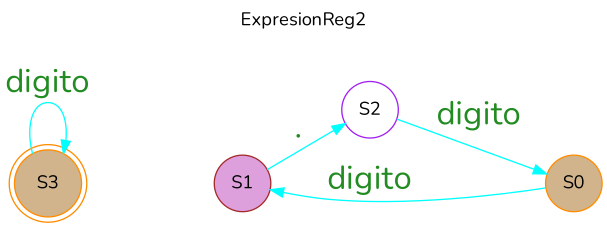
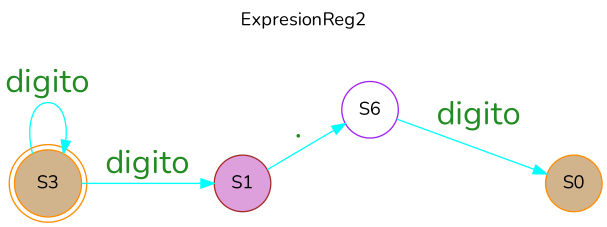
  digraph {
    bgcolor=white
    fontname=Nunito
    forcelabels=true
    label=ExpresionReg2
    labelloc=t
    nodesep=0.5
    rankdir=LR
    splines=true
    node [color=darkorange fillcolor=tan fontname=Nunito shape=circle style=filled]
    edge [color=cyan fontcolor=forestgreen fontname=Nunito fontsize=25]
    S1 [color=brown fillcolor=plum]
    S0
-   S2 [color=purple fillcolor=white]
+   S2 [color=purple fillcolor=white label=S6]
    S3 [shape=doublecircle]
    S1 -> S2 [label="."]
-   S0 -> S1 [label=digito]
+   S3 -> S1 [label=digito]
    S2 -> S0 [label=digito]
    S3 -> S3 [label=digito]
  }
